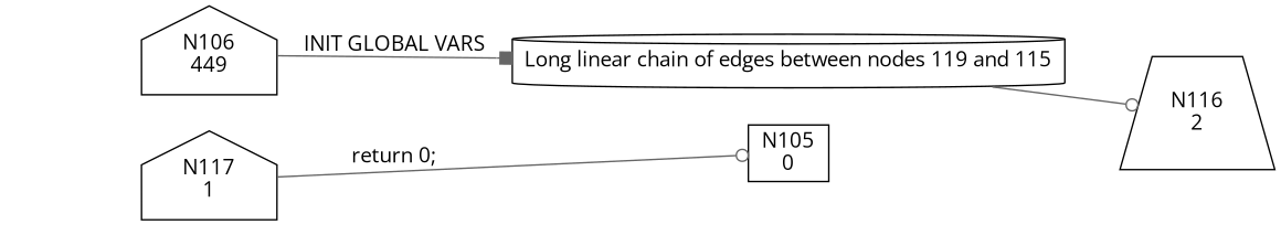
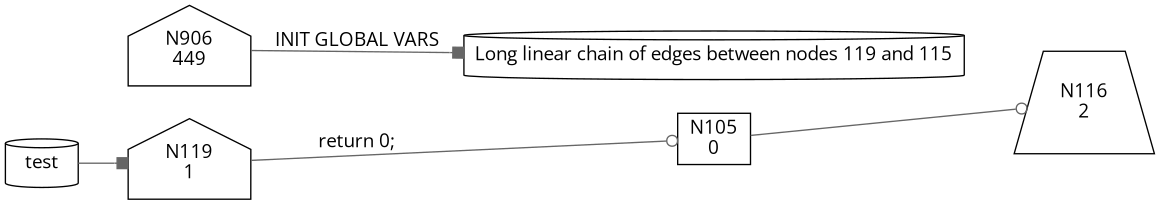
  digraph {
    fontname="Open Sans"
    rankdir=LR
    node [fontname="Open Sans" shape=house]
    edge [arrowhead=box color=gray40 fontname="Open Sans"]
-   n1 [label="N106\n449"]
+   n1 [label="N906\n449"]
    n2 [fillcolor=white label="Long linear chain of edges between nodes 119 and 115" penwidth=1 shape=cylinder style="filled,bold"]
    n3 [label="N116\n2" shape=trapezium]
-   n5 [label="N117\n1"]
+   n4 [label=test shape=cylinder]
+   n5 [label="N119\n1"]
    n6 [label="N105\n0" shape=box]
    n1 -> n2 [label="INIT GLOBAL VARS"]
-   n2 -> n3 [arrowhead=odot]
+   n6 -> n3 [arrowhead=odot]
+   n4 -> n5
    n5 -> n6 [arrowhead=odot label="return 0;"]
  }
